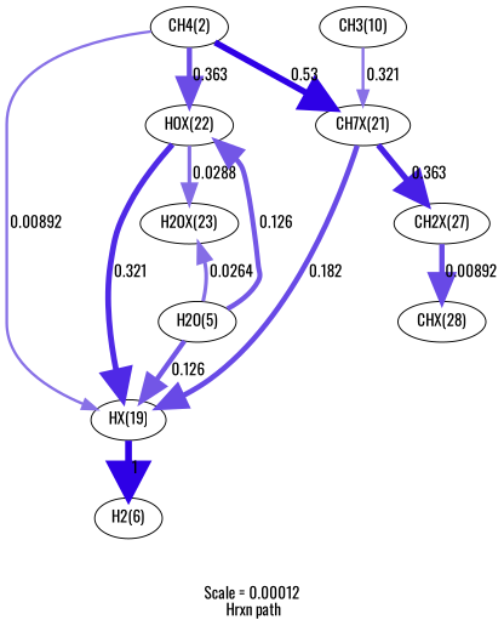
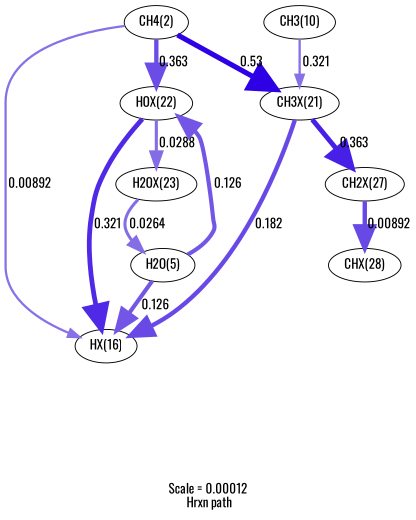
  digraph {
    fontname=Oswald
    label="Scale = 0.00012\l Hrxn path"
    node [fontname=Oswald]
    edge [arrowsize=2.36 color="0.7, 0.682, 0.9" fontname=Oswald penwidth=4.71]
    n1 [label="CH4(2)"]
-   n2 [label="HX(19)"]
+   n2 [label="HX(16)"]
    n3 [label="HOX(22)"]
-   n4 [label="CH7X(21)"]
-   n5 [label="H2(6)"]
+   n4 [label="CH3X(21)"]
    n6 [label="H2OX(23)"]
    n7 [label="CH2X(27)"]
    n8 [label="CHX(28)"]
    n9 [label="H2O(5)"]
    n10 [label="CH3(10)"]
    n1 -> n2 [arrowsize=1.22 color="0.7, 0.509, 0.9" label=" 0.00892" penwidth=2.44]
    n1 -> n3 [arrowsize=2.33 color="0.7, 0.668, 0.9" label=" 0.363" penwidth=4.65]
    n1 -> n4 [arrowsize=2.76 color="0.7, 1.03, 0.9" label=" 0.53" penwidth=5.52]
-   n2 -> n5 [arrowsize=3 color="0.7, 1.5, 0.9" label=" 1" penwidth=6]
    n3 -> n2 [arrowsize=2.57 color="0.7, 0.821, 0.9" label=" 0.321" penwidth=5.14]
    n3 -> n6 [arrowsize=1.66 color="0.7, 0.529, 0.9" label=" 0.0288" penwidth=3.32]
    n4 -> n2 [label=" 0.182"]
    n4 -> n7 [arrowsize=2.62 color="0.7, 0.863, 0.9" label=" 0.363" penwidth=5.24]
    n7 -> n8 [label=" 0.00892"]
    n9 -> n2 [arrowsize=2.22 color="0.7, 0.626, 0.9" label=" 0.126" penwidth=4.44]
    n9 -> n3 [arrowsize=2.22 color="0.7, 0.626, 0.9" label=" 0.126" penwidth=4.44]
-   n9 -> n6 [arrowsize=1.63 color="0.7, 0.526, 0.9" label=" 0.0264" penwidth=3.26]
+   n6 -> n9 [arrowsize=1.63 color="0.7, 0.526, 0.9" label=" 0.0264" penwidth=3.26]
    n10 -> n4 [arrowsize=1.25 color="0.7, 0.51, 0.9" label=" 0.321" penwidth=2.5]
  }
